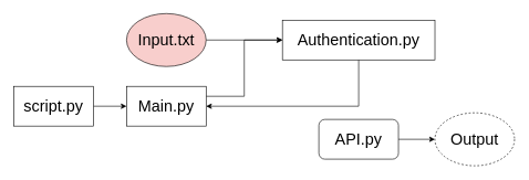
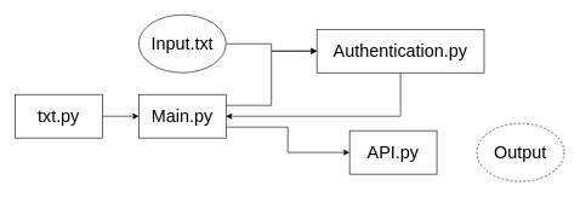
  <mxCell id="0" />
  <mxCell id="1" parent="0" />
  <mxCell id="2" value="" style="edgeStyle=orthogonalEdgeStyle;rounded=0;orthogonalLoop=1;jettySize=auto;html=1;" edge="1" parent="1" source="3" target="10"><mxGeometry relative="1" as="geometry" /></mxCell>
- <mxCell id="3" value="&lt;font style=&quot;font-size: 24px&quot;&gt;Input.txt&lt;/font&gt;" style="ellipse;whiteSpace=wrap;html=1;strokeColor=#000000;strokeWidth=1;fillColor=#f8cecc;" vertex="1" parent="1"><mxGeometry x="190" y="20" width="120" height="80" as="geometry" /></mxCell>
- <mxCell id="4" value="" style="edgeStyle=orthogonalEdgeStyle;rounded=0;orthogonalLoop=1;jettySize=auto;html=1;" edge="1" parent="1" source="5" target="13"><mxGeometry relative="1" as="geometry" /></mxCell>
- <mxCell id="5" value="&lt;font style=&quot;font-size: 24px&quot;&gt;API.py&lt;/font&gt;" style="whiteSpace=wrap;html=1;strokeColor=#000000;strokeWidth=1;rounded=1;" vertex="1" parent="1"><mxGeometry x="480" y="180" width="120" height="60" as="geometry" /></mxCell>
+ <mxCell id="3" value="&lt;font style=&quot;font-size: 24px&quot;&gt;Input.txt&lt;/font&gt;" style="ellipse;whiteSpace=wrap;html=1;strokeColor=#000000;strokeWidth=1;" vertex="1" parent="1"><mxGeometry x="190" y="20" width="120" height="80" as="geometry" /></mxCell>
+ <mxCell id="5" value="&lt;font style=&quot;font-size: 24px&quot;&gt;API.py&lt;/font&gt;" style="rounded=0;whiteSpace=wrap;html=1;strokeColor=#000000;strokeWidth=1;" vertex="1" parent="1"><mxGeometry x="480" y="180" width="120" height="60" as="geometry" /></mxCell>
  <mxCell id="6" style="edgeStyle=orthogonalEdgeStyle;rounded=0;orthogonalLoop=1;jettySize=auto;html=1;exitX=1;exitY=0.25;exitDx=0;exitDy=0;entryX=0;entryY=0.5;entryDx=0;entryDy=0;" edge="1" parent="1" source="8" target="10"><mxGeometry relative="1" as="geometry" /></mxCell>
+ <mxCell id="7" style="edgeStyle=orthogonalEdgeStyle;rounded=0;orthogonalLoop=1;jettySize=auto;html=1;exitX=1;exitY=0.75;exitDx=0;exitDy=0;" edge="1" parent="1" source="8" target="5"><mxGeometry relative="1" as="geometry" /></mxCell>
  <mxCell id="8" value="&lt;font style=&quot;font-size: 24px&quot;&gt;Main.py&lt;/font&gt;" style="rounded=0;whiteSpace=wrap;html=1;strokeColor=#000000;strokeWidth=1;" vertex="1" parent="1"><mxGeometry x="190" y="130" width="120" height="60" as="geometry" /></mxCell>
  <mxCell id="9" style="edgeStyle=orthogonalEdgeStyle;rounded=0;orthogonalLoop=1;jettySize=auto;html=1;exitX=0.5;exitY=1;exitDx=0;exitDy=0;entryX=1;entryY=0.5;entryDx=0;entryDy=0;" edge="1" parent="1" source="10" target="8"><mxGeometry relative="1" as="geometry" /></mxCell>
- <mxCell id="10" value="&lt;font style=&quot;font-size: 24px&quot;&gt;Authentication.py&lt;/font&gt;" style="rounded=0;whiteSpace=wrap;html=1;strokeColor=#000000;strokeWidth=1;" vertex="1" parent="1"><mxGeometry x="425" y="30" width="230" height="60" as="geometry" /></mxCell>
+ <mxCell id="10" value="&lt;font style=&quot;font-size: 24px&quot;&gt;Authentication.py&lt;/font&gt;" style="rounded=0;whiteSpace=wrap;html=1;strokeColor=#000000;strokeWidth=1;" vertex="1" parent="1"><mxGeometry x="435" y="40" width="230" height="60" as="geometry" /></mxCell>
  <mxCell id="11" value="" style="edgeStyle=orthogonalEdgeStyle;rounded=0;orthogonalLoop=1;jettySize=auto;html=1;" edge="1" parent="1" source="12" target="8"><mxGeometry relative="1" as="geometry" /></mxCell>
- <mxCell id="12" value="&lt;font style=&quot;font-size: 24px&quot;&gt;script.py&lt;/font&gt;" style="rounded=0;whiteSpace=wrap;html=1;strokeColor=#000000;strokeWidth=1;" vertex="1" parent="1"><mxGeometry x="20" y="130" width="120" height="60" as="geometry" /></mxCell>
+ <mxCell id="12" value="&lt;font style=&quot;font-size: 24px&quot;&gt;txt.py&lt;/font&gt;" style="rounded=0;whiteSpace=wrap;html=1;strokeColor=#000000;strokeWidth=1;" vertex="1" parent="1"><mxGeometry x="20" y="130" width="120" height="60" as="geometry" /></mxCell>
  <mxCell id="13" value="&lt;font style=&quot;font-size: 24px&quot;&gt;Output&lt;/font&gt;" style="ellipse;whiteSpace=wrap;html=1;strokeColor=#000000;strokeWidth=1;dashed=1;" vertex="1" parent="1"><mxGeometry x="655" y="170" width="120" height="80" as="geometry" /></mxCell>
